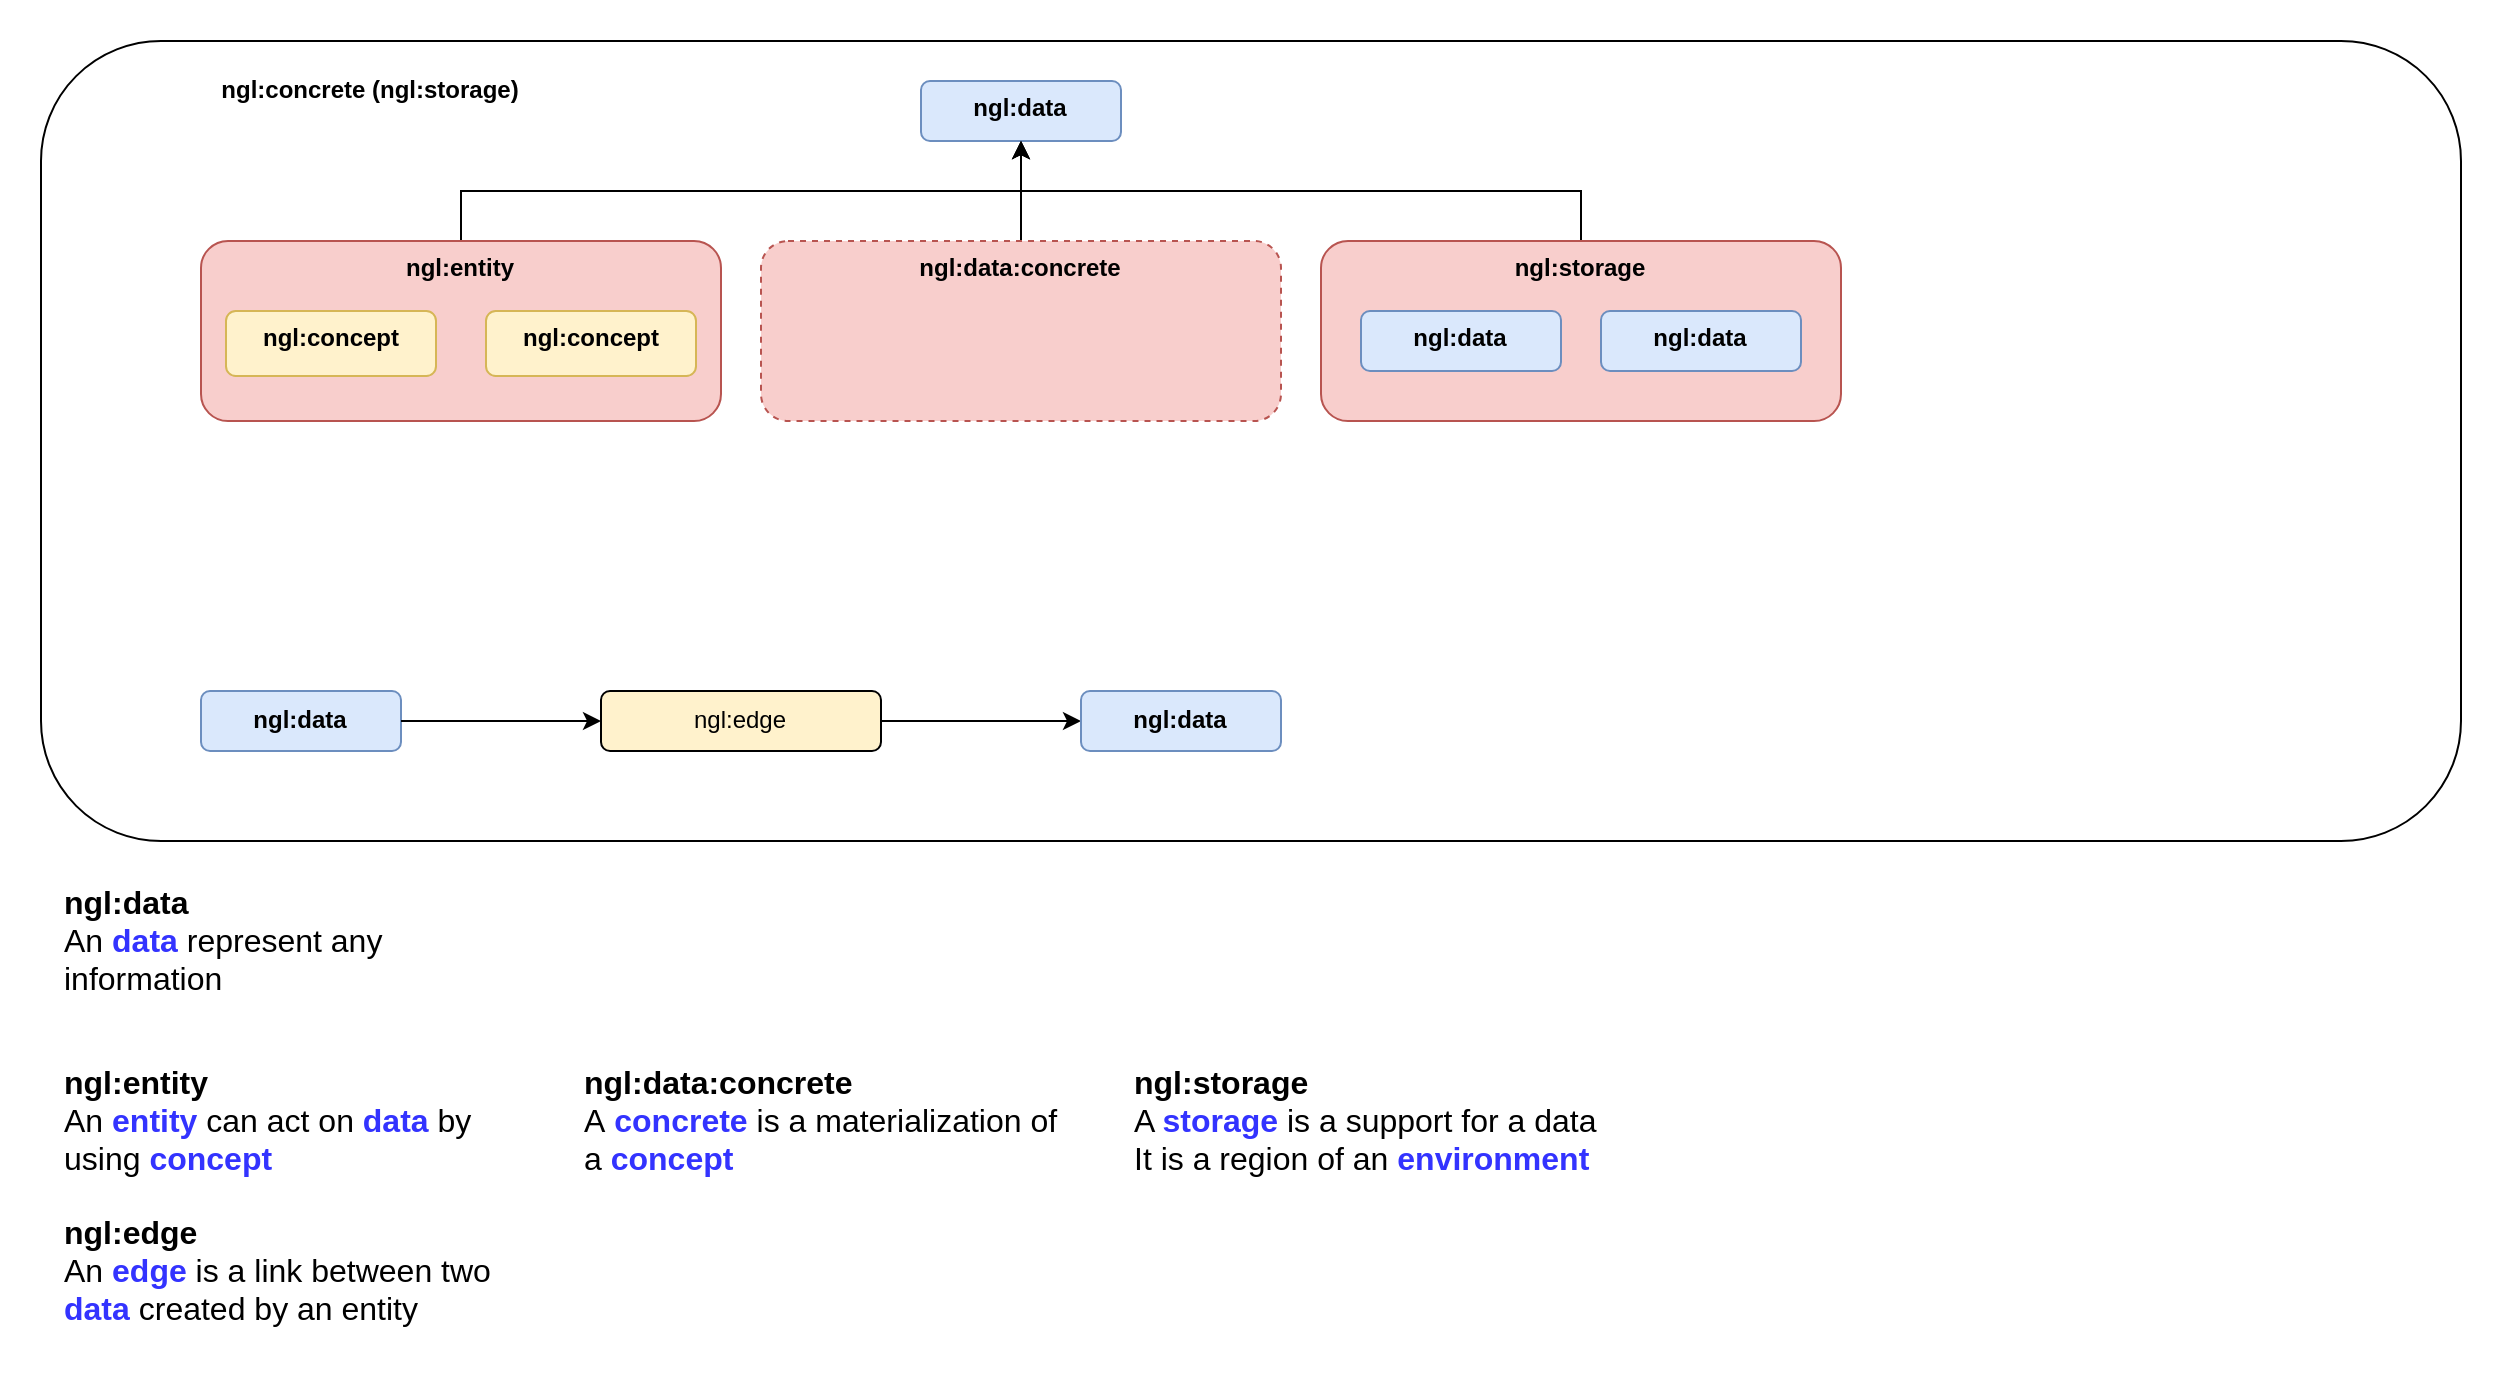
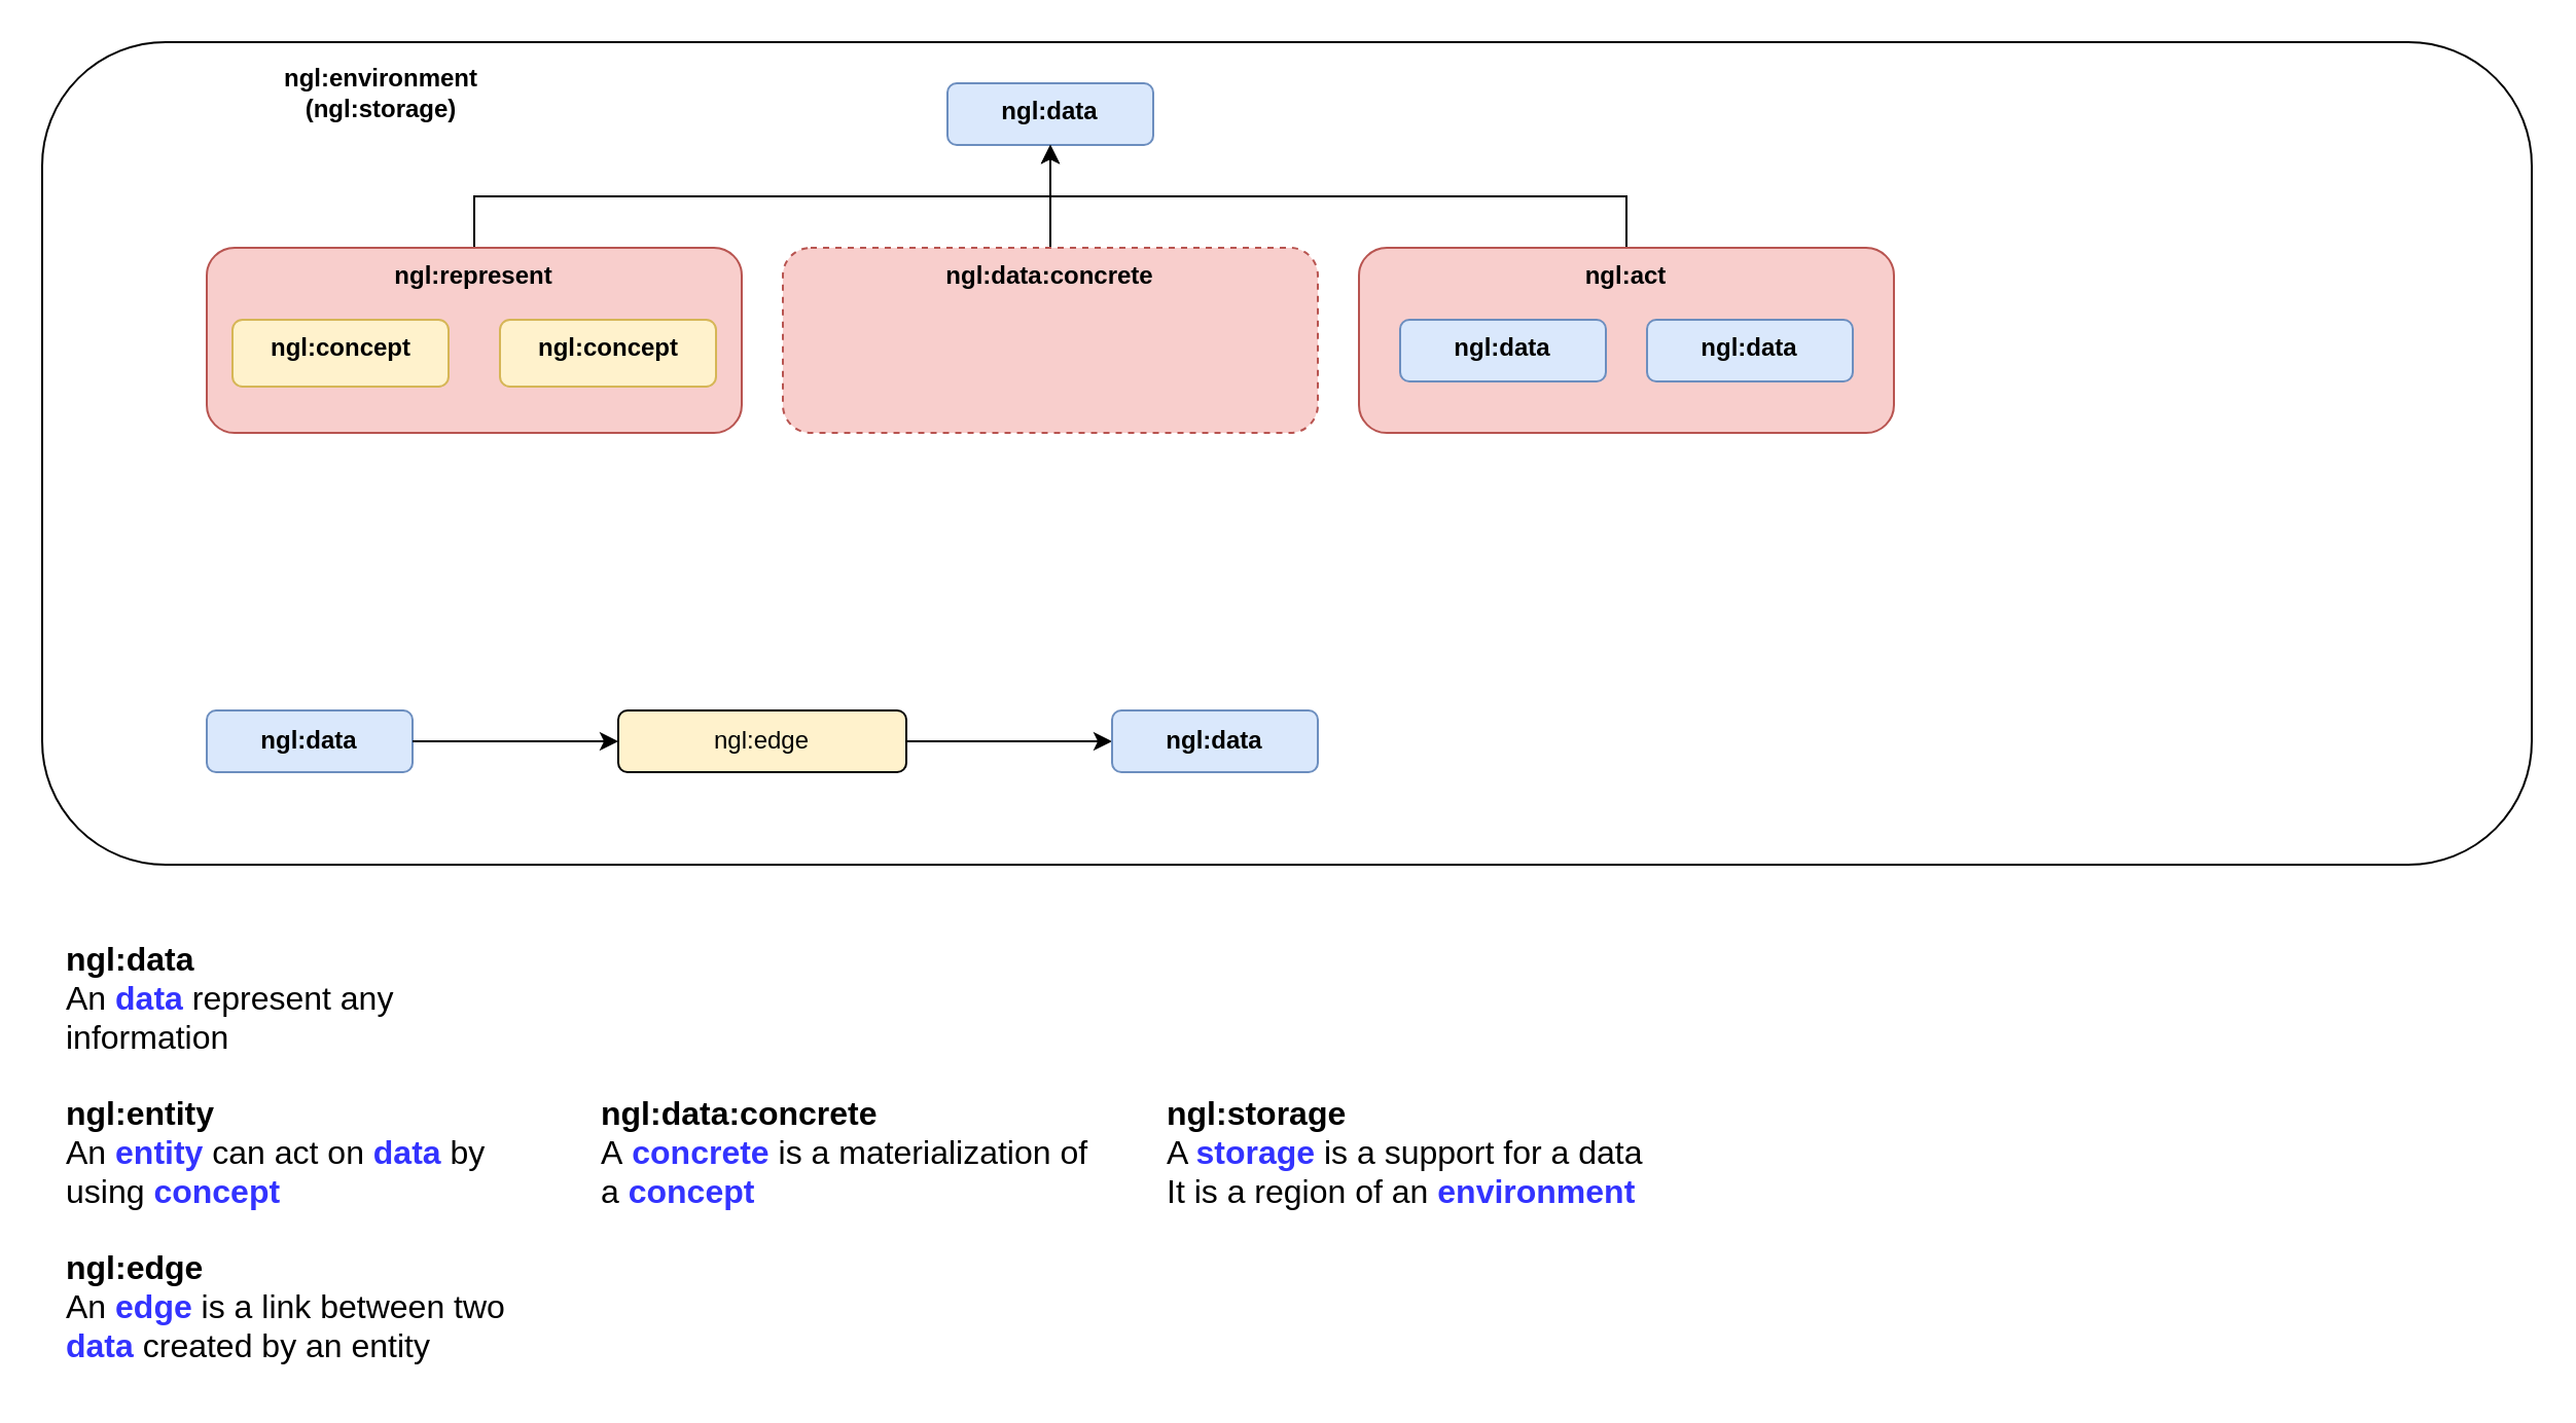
  <mxCell id="0" />
  <mxCell id="1" parent="0" />
  <mxCell id="2" value="" style="rounded=1;whiteSpace=wrap;html=1;" vertex="1" parent="1"><mxGeometry x="20" y="20" width="1210" height="400" as="geometry" /></mxCell>
- <mxCell id="3" value="&lt;b&gt;ngl:concrete (ngl:storage)&lt;/b&gt;" style="text;html=1;strokeColor=none;fillColor=none;align=center;verticalAlign=middle;whiteSpace=wrap;rounded=0;" vertex="1" parent="1"><mxGeometry x="100" y="35" width="170" height="20" as="geometry" /></mxCell>
+ <mxCell id="3" value="&lt;b&gt;ngl:environment (ngl:storage)&lt;/b&gt;" style="text;html=1;strokeColor=none;fillColor=none;align=center;verticalAlign=middle;whiteSpace=wrap;rounded=0;" vertex="1" parent="1"><mxGeometry x="100" y="35" width="170" height="20" as="geometry" /></mxCell>
  <mxCell id="4" value="&lt;b&gt;ngl:data&lt;/b&gt;" style="rounded=1;whiteSpace=wrap;html=1;fillColor=#dae8fc;strokeColor=#6c8ebf;" vertex="1" parent="1"><mxGeometry x="100" y="345" width="100" height="30" as="geometry" /></mxCell>
  <mxCell id="5" style="edgeStyle=orthogonalEdgeStyle;rounded=0;orthogonalLoop=1;jettySize=auto;html=1;exitX=1;exitY=0.5;exitDx=0;exitDy=0;entryX=0;entryY=0.5;entryDx=0;entryDy=0;fontSize=16;" edge="1" parent="1" source="6" target="22"><mxGeometry relative="1" as="geometry" /></mxCell>
  <mxCell id="6" value="ngl:edge" style="rounded=1;whiteSpace=wrap;html=1;fillColor=#fff2cc;" vertex="1" parent="1"><mxGeometry x="300" y="345" width="140" height="30" as="geometry" /></mxCell>
  <mxCell id="7" style="edgeStyle=orthogonalEdgeStyle;rounded=0;orthogonalLoop=1;jettySize=auto;html=1;exitX=1;exitY=0.5;exitDx=0;exitDy=0;" edge="1" parent="1" source="4" target="6"><mxGeometry relative="1" as="geometry"><mxPoint x="190" y="360" as="sourcePoint" /><mxPoint x="650" y="360" as="targetPoint" /></mxGeometry></mxCell>
  <mxCell id="8" value="&lt;div&gt;&lt;b&gt;ngl:entity&lt;/b&gt;&lt;/div&gt;&lt;div&gt;An &lt;font color=&quot;#3333FF&quot;&gt;&lt;b&gt;entity&lt;/b&gt;&lt;/font&gt; can act on &lt;font color=&quot;#7EA6E0&quot;&gt;&lt;font color=&quot;#3333FF&quot;&gt;&lt;b&gt;data&lt;/b&gt;&lt;/font&gt; &lt;/font&gt;by using &lt;b&gt;&lt;font color=&quot;#3333FF&quot;&gt;concept&lt;/font&gt;&lt;/b&gt;&lt;br&gt;&lt;b&gt;&lt;/b&gt;&lt;/div&gt;&lt;div&gt;&lt;b&gt;&lt;br&gt;&lt;/b&gt;&lt;/div&gt;" style="text;html=1;strokeColor=none;fillColor=none;align=left;verticalAlign=top;whiteSpace=wrap;rounded=0;fontSize=16;fontStyle=0" vertex="1" parent="1"><mxGeometry x="30" y="525" width="240" height="70" as="geometry" /></mxCell>
  <mxCell id="9" value="&lt;div&gt;&lt;b&gt;ngl:data:concrete&lt;/b&gt;&lt;/div&gt;&lt;div&gt;A&lt;font color=&quot;#3333FF&quot;&gt;&lt;b&gt; concrete &lt;/b&gt;&lt;font color=&quot;#000000&quot;&gt;is a materialization of a &lt;font color=&quot;#3333FF&quot;&gt;&lt;b&gt;concept&lt;/b&gt;&lt;/font&gt;&lt;/font&gt;&lt;/font&gt;&lt;br&gt;&lt;b&gt;&lt;/b&gt;&lt;/div&gt;&lt;div&gt;&lt;b&gt;&lt;br&gt;&lt;/b&gt;&lt;/div&gt;" style="text;html=1;strokeColor=none;fillColor=none;align=left;verticalAlign=top;whiteSpace=wrap;rounded=0;fontSize=16;fontStyle=0" vertex="1" parent="1"><mxGeometry x="290" y="525" width="240" height="70" as="geometry" /></mxCell>
  <mxCell id="10" value="&lt;b&gt;ngl:data&lt;/b&gt;" style="rounded=1;whiteSpace=wrap;html=1;fillColor=#dae8fc;strokeColor=#6c8ebf;align=center;verticalAlign=top;" vertex="1" parent="1"><mxGeometry x="460" y="40" width="100" height="30" as="geometry" /></mxCell>
  <mxCell id="11" style="edgeStyle=orthogonalEdgeStyle;rounded=0;orthogonalLoop=1;jettySize=auto;html=1;exitX=0.5;exitY=0;exitDx=0;exitDy=0;fontSize=16;" edge="1" parent="1" source="12" target="10"><mxGeometry relative="1" as="geometry" /></mxCell>
- <mxCell id="12" value="&lt;div&gt;&lt;b&gt;ngl:entity&lt;/b&gt;&lt;/div&gt;" style="rounded=1;whiteSpace=wrap;html=1;fillColor=#f8cecc;strokeColor=#b85450;align=center;verticalAlign=top;" vertex="1" parent="1"><mxGeometry x="100" y="120" width="260" height="90" as="geometry" /></mxCell>
+ <mxCell id="12" value="&lt;div&gt;&lt;b&gt;ngl:represent&lt;/b&gt;&lt;/div&gt;" style="rounded=1;whiteSpace=wrap;html=1;fillColor=#f8cecc;strokeColor=#b85450;align=center;verticalAlign=top;" vertex="1" parent="1"><mxGeometry x="100" y="120" width="260" height="90" as="geometry" /></mxCell>
  <mxCell id="13" value="ngl:concept" style="rounded=1;whiteSpace=wrap;html=1;fillColor=#fff2cc;strokeColor=#d6b656;align=center;verticalAlign=top;fontStyle=1" vertex="1" parent="1"><mxGeometry x="242.5" y="155" width="105" height="32.5" as="geometry" /></mxCell>
  <mxCell id="14" value="ngl:concept" style="rounded=1;whiteSpace=wrap;html=1;fillColor=#fff2cc;strokeColor=#d6b656;align=center;verticalAlign=top;fontStyle=1" vertex="1" parent="1"><mxGeometry x="112.5" y="155" width="105" height="32.5" as="geometry" /></mxCell>
  <mxCell id="15" style="edgeStyle=orthogonalEdgeStyle;rounded=0;orthogonalLoop=1;jettySize=auto;html=1;exitX=0.5;exitY=0;exitDx=0;exitDy=0;entryX=0.5;entryY=1;entryDx=0;entryDy=0;fontSize=16;" edge="1" parent="1" source="16" target="10"><mxGeometry relative="1" as="geometry" /></mxCell>
  <mxCell id="16" value="&lt;b&gt;ngl:data:concrete&lt;/b&gt;" style="rounded=1;whiteSpace=wrap;html=1;fillColor=#f8cecc;strokeColor=#b85450;align=center;verticalAlign=top;dashed=1;" vertex="1" parent="1"><mxGeometry x="380" y="120" width="260" height="90" as="geometry" /></mxCell>
  <mxCell id="17" value="&lt;div&gt;&lt;b&gt;ngl:storage&lt;/b&gt;&lt;/div&gt;&lt;div&gt;A &lt;font color=&quot;#3333FF&quot;&gt;&lt;b&gt;storage&lt;/b&gt;&lt;/font&gt; is a support for a data&lt;br&gt;It is a region of an &lt;font color=&quot;#3333FF&quot;&gt;&lt;b&gt;environment&lt;/b&gt;&lt;/font&gt;&lt;br&gt;&lt;b&gt;&lt;/b&gt;&lt;/div&gt;&lt;div&gt;&lt;b&gt;&lt;br&gt;&lt;/b&gt;&lt;/div&gt;" style="text;html=1;strokeColor=none;fillColor=none;align=left;verticalAlign=top;whiteSpace=wrap;rounded=0;fontSize=16;fontStyle=0" vertex="1" parent="1"><mxGeometry x="565" y="525" width="240" height="70" as="geometry" /></mxCell>
  <mxCell id="18" style="edgeStyle=orthogonalEdgeStyle;rounded=0;orthogonalLoop=1;jettySize=auto;html=1;exitX=0.5;exitY=0;exitDx=0;exitDy=0;fontSize=16;" edge="1" parent="1" source="19" target="10"><mxGeometry relative="1" as="geometry" /></mxCell>
- <mxCell id="19" value="&lt;div&gt;&lt;b&gt;ngl:storage&lt;/b&gt;&lt;/div&gt;" style="rounded=1;whiteSpace=wrap;html=1;fillColor=#f8cecc;strokeColor=#b85450;align=center;verticalAlign=top;" vertex="1" parent="1"><mxGeometry x="660" y="120" width="260" height="90" as="geometry" /></mxCell>
- <mxCell id="20" value="&lt;div&gt;&lt;b&gt;ngl:data&lt;/b&gt;&lt;/div&gt;&lt;div&gt;An &lt;b&gt;&lt;font color=&quot;#3333FF&quot;&gt;data&lt;/font&gt;&lt;/b&gt; represent any information&lt;br&gt;&lt;b&gt;&lt;/b&gt;&lt;/div&gt;&lt;div&gt;&lt;b&gt;&lt;br&gt;&lt;/b&gt;&lt;/div&gt;" style="text;html=1;strokeColor=none;fillColor=none;align=left;verticalAlign=top;whiteSpace=wrap;rounded=0;fontSize=16;fontStyle=0" vertex="1" parent="1"><mxGeometry x="30" y="435" width="240" height="70" as="geometry" /></mxCell>
+ <mxCell id="19" value="&lt;div&gt;&lt;b&gt;ngl:act&lt;/b&gt;&lt;/div&gt;" style="rounded=1;whiteSpace=wrap;html=1;fillColor=#f8cecc;strokeColor=#b85450;align=center;verticalAlign=top;" vertex="1" parent="1"><mxGeometry x="660" y="120" width="260" height="90" as="geometry" /></mxCell>
+ <mxCell id="20" value="&lt;div&gt;&lt;b&gt;ngl:data&lt;/b&gt;&lt;/div&gt;&lt;div&gt;An &lt;b&gt;&lt;font color=&quot;#3333FF&quot;&gt;data&lt;/font&gt;&lt;/b&gt; represent any information&lt;br&gt;&lt;b&gt;&lt;/b&gt;&lt;/div&gt;&lt;div&gt;&lt;b&gt;&lt;br&gt;&lt;/b&gt;&lt;/div&gt;" style="text;html=1;strokeColor=none;fillColor=none;align=left;verticalAlign=top;whiteSpace=wrap;rounded=0;fontSize=16;fontStyle=0" vertex="1" parent="1"><mxGeometry x="30" y="450" width="240" height="70" as="geometry" /></mxCell>
  <mxCell id="21" value="&lt;div&gt;&lt;b&gt;ngl:edge&lt;/b&gt;&lt;/div&gt;&lt;div&gt;An &lt;font color=&quot;#3333FF&quot;&gt;&lt;b&gt;edge&lt;/b&gt;&lt;/font&gt; is a link between two &lt;font color=&quot;#3333FF&quot;&gt;&lt;b&gt;data&lt;/b&gt; &lt;font color=&quot;#000000&quot;&gt;created by an entity&lt;/font&gt;&lt;/font&gt;&lt;br&gt;&lt;b&gt;&lt;/b&gt;&lt;/div&gt;&lt;div&gt;&lt;b&gt;&lt;br&gt;&lt;/b&gt;&lt;/div&gt;" style="text;html=1;strokeColor=none;fillColor=none;align=left;verticalAlign=top;whiteSpace=wrap;rounded=0;fontSize=16;fontStyle=0" vertex="1" parent="1"><mxGeometry x="30" y="600" width="240" height="70" as="geometry" /></mxCell>
  <mxCell id="22" value="&lt;b&gt;ngl:data&lt;/b&gt;" style="rounded=1;whiteSpace=wrap;html=1;fillColor=#dae8fc;strokeColor=#6c8ebf;" vertex="1" parent="1"><mxGeometry x="540" y="345" width="100" height="30" as="geometry" /></mxCell>
  <mxCell id="23" value="&lt;b&gt;ngl:data&lt;/b&gt;" style="rounded=1;whiteSpace=wrap;html=1;fillColor=#dae8fc;strokeColor=#6c8ebf;align=center;verticalAlign=top;" vertex="1" parent="1"><mxGeometry x="680" y="155" width="100" height="30" as="geometry" /></mxCell>
  <mxCell id="24" value="&lt;b&gt;ngl:data&lt;/b&gt;" style="rounded=1;whiteSpace=wrap;html=1;fillColor=#dae8fc;strokeColor=#6c8ebf;align=center;verticalAlign=top;" vertex="1" parent="1"><mxGeometry x="800" y="155" width="100" height="30" as="geometry" /></mxCell>
